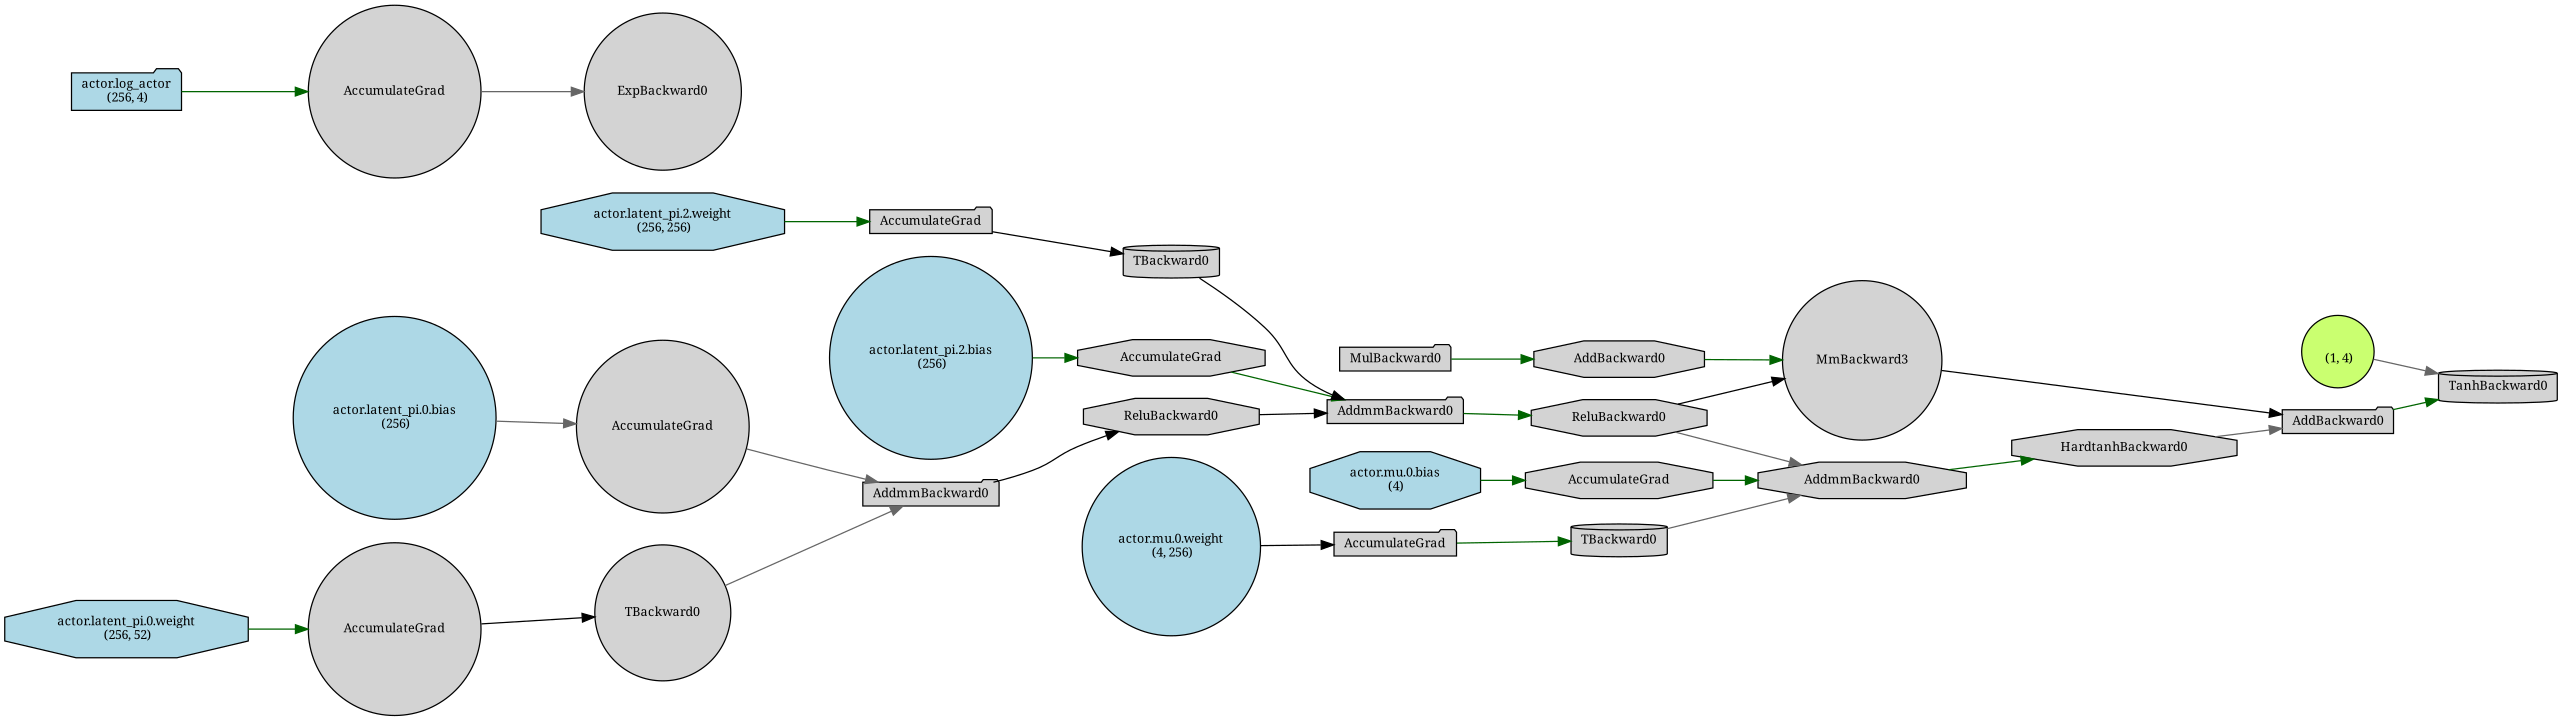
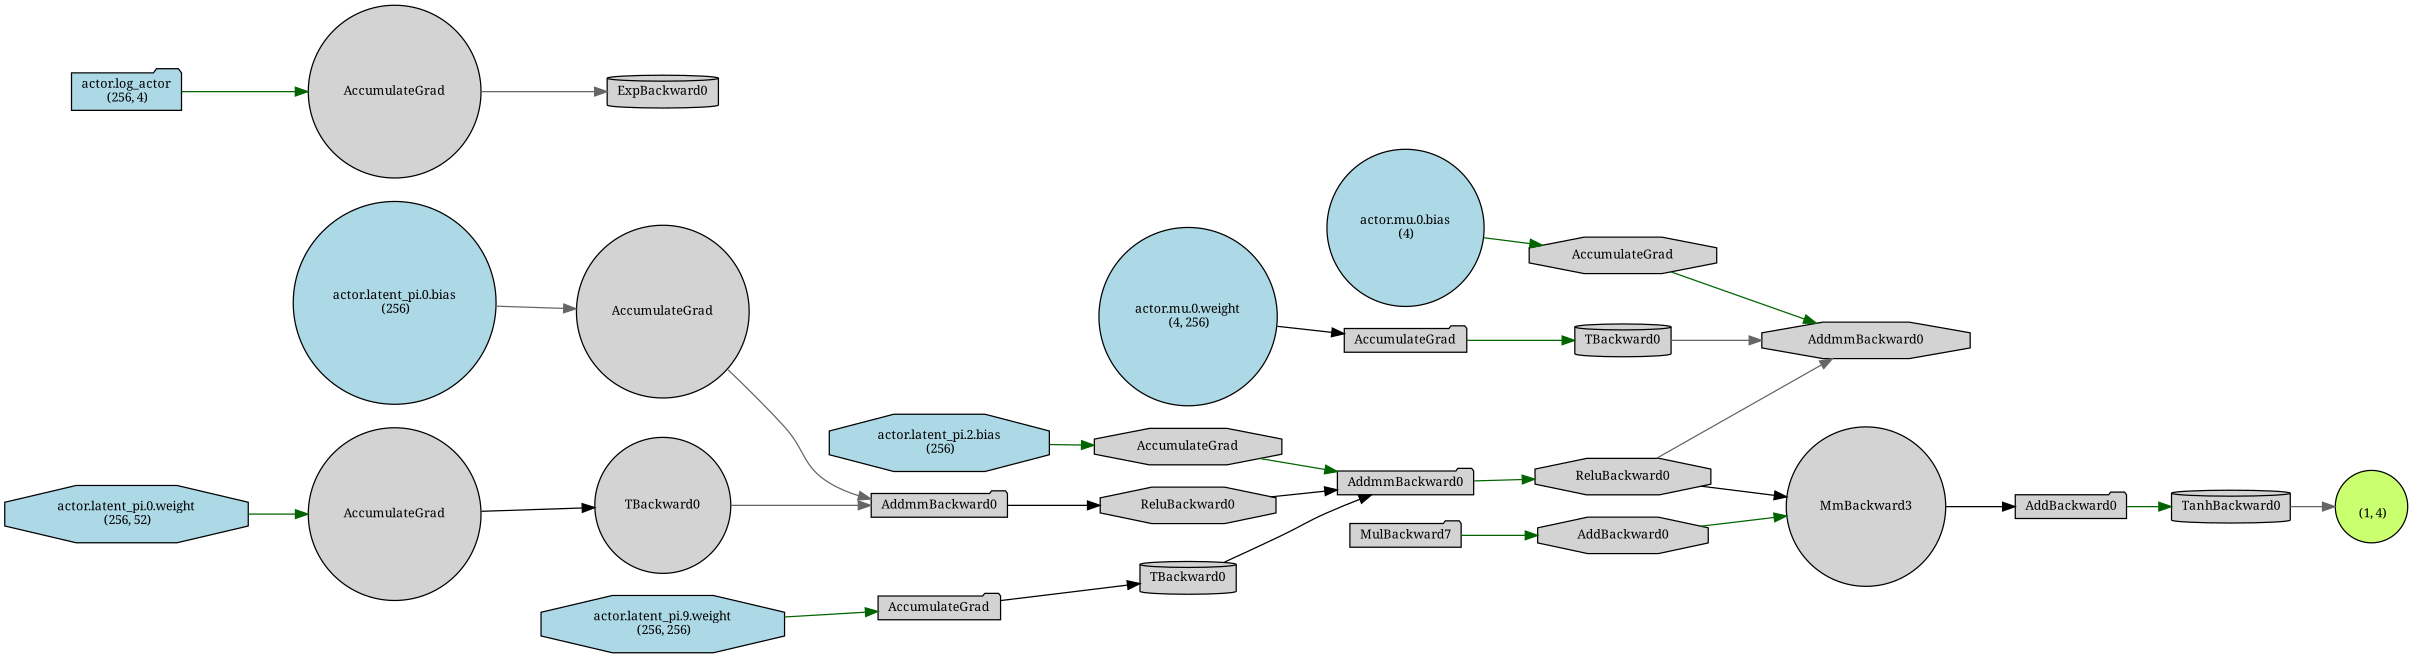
  digraph {
    fontname="Noto Serif"
    rankdir=LR
    node [align=left fontname="Noto Serif" fontsize=10 ranksep=0.1 shape=octagon style=filled]
    edge [color=darkgreen fontname="Noto Serif"]
    n1 [fillcolor=darkolivegreen1 height=0.2 label="\n (1, 4)" shape=circle]
    n2 [height=0.2 label=TanhBackward0 shape=cylinder]
    n3 [height=0.2 label=AddBackward0 shape=folder]
-   n4 [height=0.2 label=HardtanhBackward0]
    n5 [height=0.2 label=AddmmBackward0]
    n6 [height=0.2 label=AccumulateGrad]
-   n7 [fillcolor=lightblue height=0.2 label="actor.mu.0.bias\n (4)"]
+   n7 [fillcolor=lightblue height=0.2 label="actor.mu.0.bias\n (4)" shape=circle]
    n8 [height=0.2 label=ReluBackward0]
    n9 [height=0.2 label=MmBackward3 shape=circle]
    n10 [height=0.2 label=AddmmBackward0 shape=folder]
    n11 [height=0.2 label=AccumulateGrad]
-   n12 [fillcolor=lightblue height=0.2 label="actor.latent_pi.2.bias\n (256)" shape=circle]
+   n12 [fillcolor=lightblue height=0.2 label="actor.latent_pi.2.bias\n (256)"]
    n13 [height=0.2 label=ReluBackward0]
    n14 [height=0.2 label=AddmmBackward0 shape=folder]
    n15 [height=0.2 label=AccumulateGrad shape=circle]
    n16 [fillcolor=lightblue height=0.2 label="actor.latent_pi.0.bias\n (256)" shape=circle]
    n17 [height=0.2 label=TBackward0 shape=circle]
    n18 [height=0.2 label=AccumulateGrad shape=circle]
    n19 [fillcolor=lightblue height=0.2 label="actor.latent_pi.0.weight\n (256, 52)"]
    n20 [height=0.2 label=TBackward0 shape=cylinder]
    n21 [height=0.2 label=AccumulateGrad shape=folder]
-   n22 [fillcolor=lightblue height=0.2 label="actor.latent_pi.2.weight\n (256, 256)"]
+   n22 [fillcolor=lightblue height=0.2 label="actor.latent_pi.9.weight\n (256, 256)"]
    n23 [height=0.2 label=TBackward0 shape=cylinder]
    n24 [height=0.2 label=AccumulateGrad shape=folder]
    n25 [fillcolor=lightblue height=0.2 label="actor.mu.0.weight\n (4, 256)" shape=circle]
    n26 [height=0.2 label=AddBackward0]
-   n27 [height=0.2 label=MulBackward0 shape=folder]
-   n28 [height=0.2 label=ExpBackward0 shape=circle]
+   n27 [height=0.2 label=MulBackward7 shape=folder]
+   n28 [height=0.2 label=ExpBackward0 shape=cylinder]
    n29 [height=0.2 label=AccumulateGrad shape=circle]
    n30 [fillcolor=lightblue height=0.2 label="actor.log_actor\n (256, 4)" shape=folder]
-   n1 -> n2 [color=gray40]
+   n2 -> n1 [color=gray40]
    n3 -> n2
-   n4 -> n3 [color=gray40]
-   n5 -> n4
    n6 -> n5
    n7 -> n6
    n8 -> n5 [color=gray40]
    n8 -> n9 [color=black]
    n9 -> n3 [color=black]
    n10 -> n8
    n11 -> n10
    n12 -> n11
    n13 -> n10 [color=black]
    n14 -> n13 [color=black]
    n15 -> n14 [color=gray40]
    n16 -> n15 [color=gray40]
    n17 -> n14 [color=gray40]
    n18 -> n17 [color=black]
    n19 -> n18
    n20 -> n10 [color=black]
    n21 -> n20 [color=black]
    n22 -> n21
    n23 -> n5 [color=gray40]
    n24 -> n23
    n25 -> n24 [color=black]
    n26 -> n9
    n27 -> n26
    n29 -> n28 [color=gray40]
    n30 -> n29
  }
